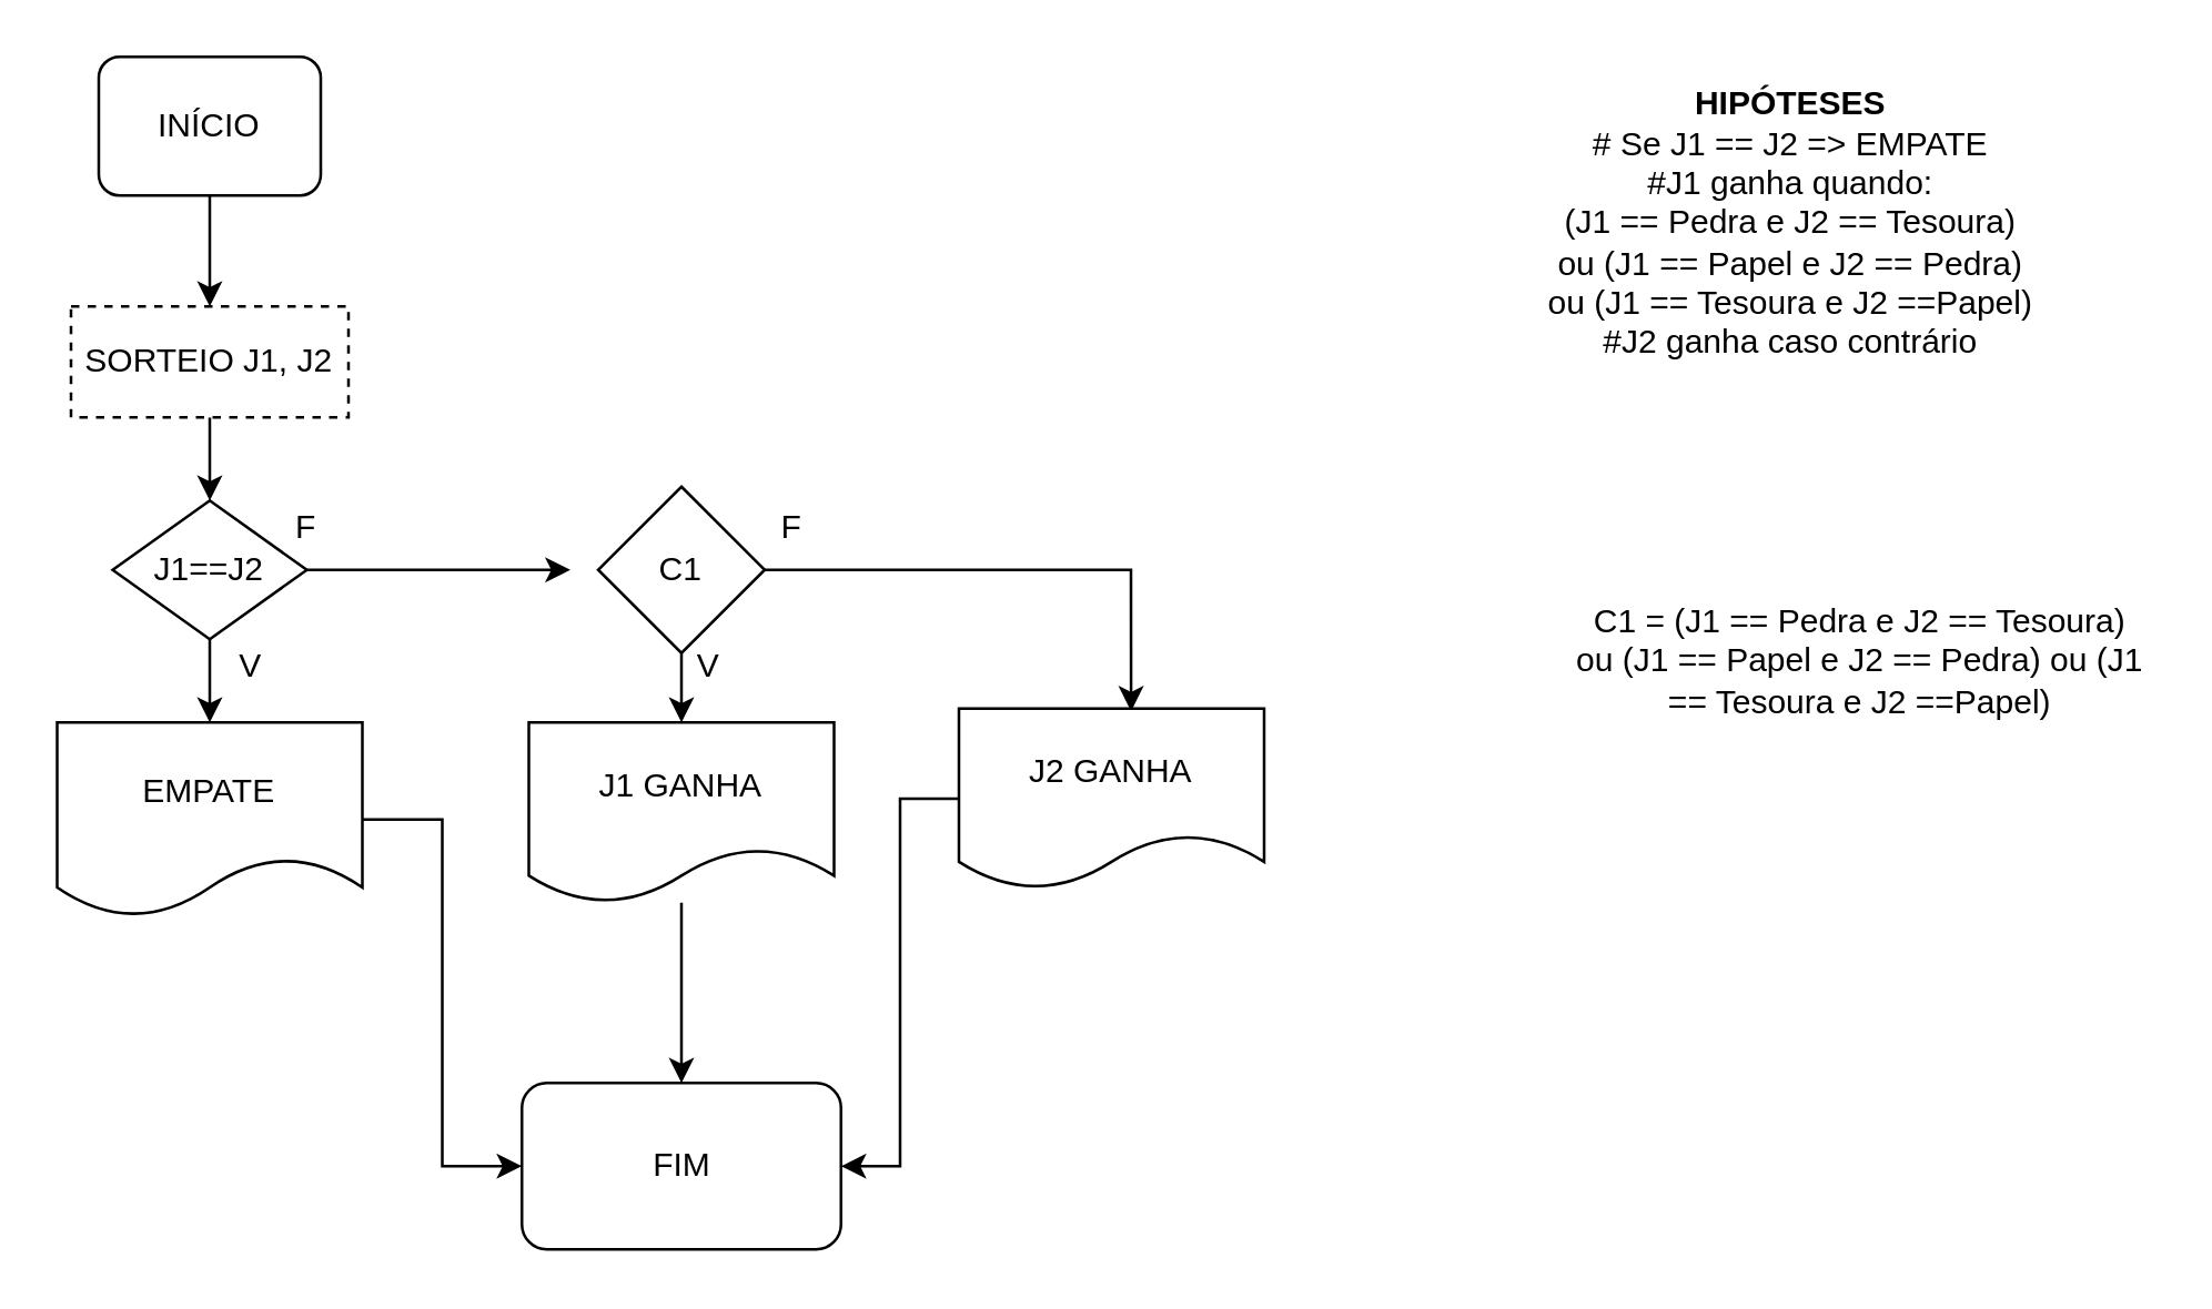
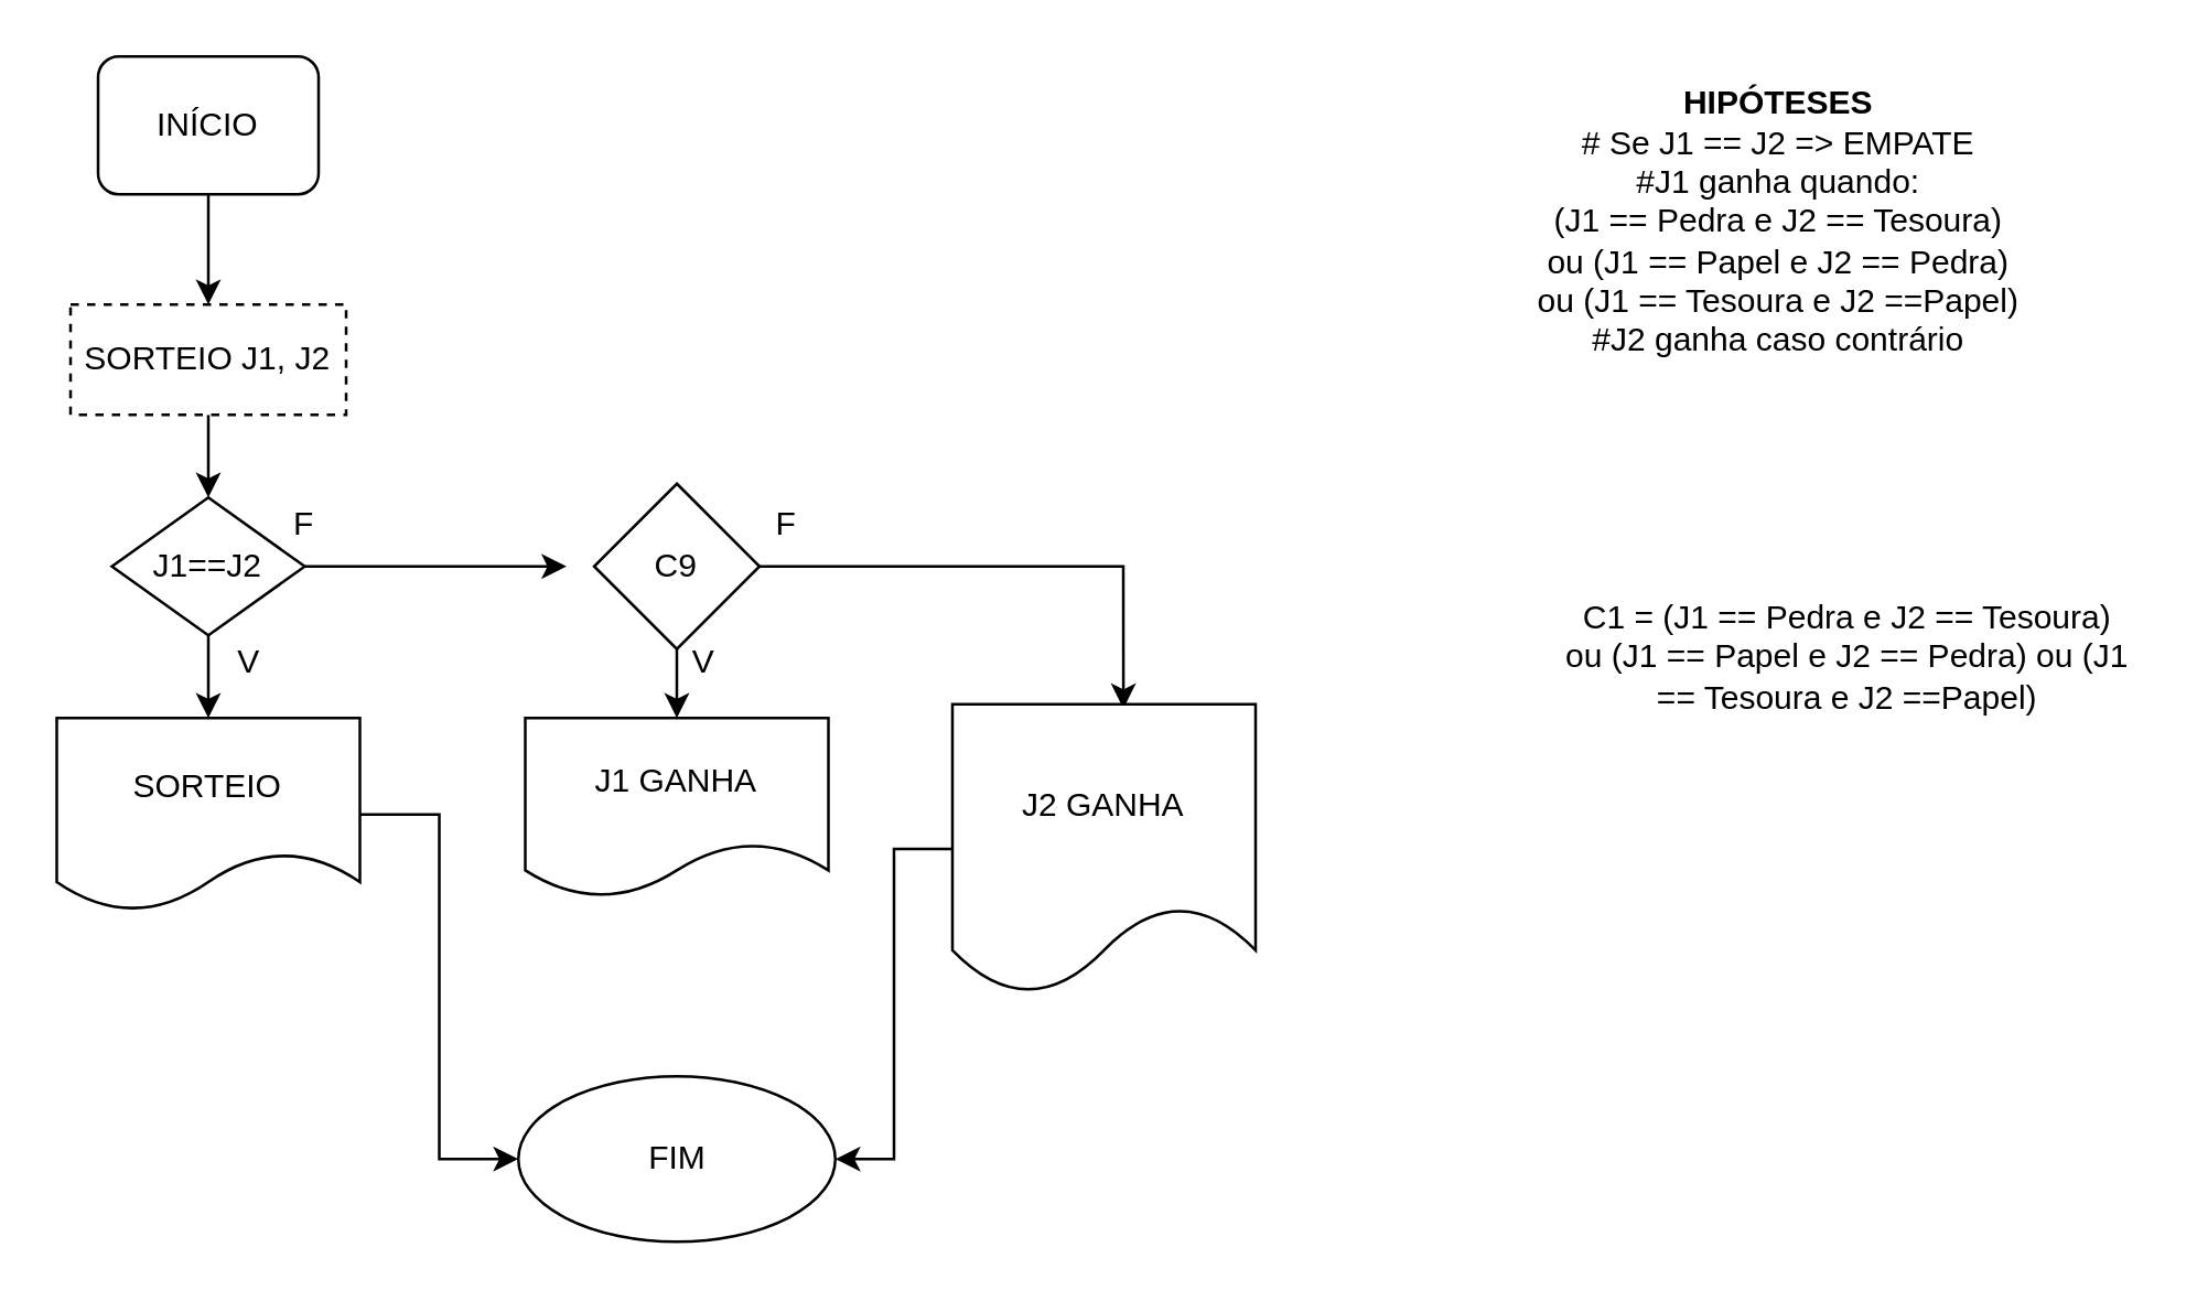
  <mxCell id="0" />
  <mxCell id="1" parent="0" />
  <mxCell id="2" value="&lt;b&gt;HIPÓTESES&lt;/b&gt;&lt;br&gt;# Se J1 == J2 =&amp;gt; EMPATE&lt;br&gt;#J1 ganha quando:&lt;br&gt;(J1 == Pedra e J2 == Tesoura) ou (J1 == Papel e J2 == Pedra) ou (J1 == Tesoura e J2 ==Papel)&lt;br&gt;#J2 ganha caso contrário" style="text;html=1;strokeColor=none;fillColor=none;align=center;verticalAlign=middle;whiteSpace=wrap;rounded=0;" vertex="1" parent="1"><mxGeometry x="555" y="20" width="180" height="120" as="geometry" /></mxCell>
  <mxCell id="3" value="C1 = (J1 == Pedra e J2 == Tesoura) ou (J1 == Papel e J2 == Pedra) ou (J1 == Tesoura e J2 ==Papel)&lt;br&gt;&amp;nbsp;" style="text;html=1;strokeColor=none;fillColor=none;align=center;verticalAlign=middle;whiteSpace=wrap;rounded=0;" vertex="1" parent="1"><mxGeometry x="565" y="190" width="210" height="110" as="geometry" /></mxCell>
  <mxCell id="4" style="edgeStyle=orthogonalEdgeStyle;rounded=0;orthogonalLoop=1;jettySize=auto;html=1;entryX=0.5;entryY=0;entryDx=0;entryDy=0;" edge="1" parent="1" source="5" target="7"><mxGeometry relative="1" as="geometry" /></mxCell>
  <mxCell id="5" value="INÍCIO" style="whiteSpace=wrap;html=1;rounded=1;" vertex="1" parent="1"><mxGeometry x="35" y="20" width="80" height="50" as="geometry" /></mxCell>
  <mxCell id="6" style="edgeStyle=orthogonalEdgeStyle;rounded=0;orthogonalLoop=1;jettySize=auto;html=1;entryX=0.5;entryY=0;entryDx=0;entryDy=0;" edge="1" parent="1" source="7" target="10"><mxGeometry relative="1" as="geometry" /></mxCell>
  <mxCell id="7" value="SORTEIO J1, J2" style="rounded=0;whiteSpace=wrap;html=1;dashed=1;" vertex="1" parent="1"><mxGeometry x="25" y="110" width="100" height="40" as="geometry" /></mxCell>
  <mxCell id="8" style="edgeStyle=orthogonalEdgeStyle;rounded=0;orthogonalLoop=1;jettySize=auto;html=1;entryX=0.5;entryY=0;entryDx=0;entryDy=0;" edge="1" parent="1" source="10" target="12"><mxGeometry relative="1" as="geometry" /></mxCell>
  <mxCell id="9" style="edgeStyle=orthogonalEdgeStyle;rounded=0;orthogonalLoop=1;jettySize=auto;html=1;" edge="1" parent="1" source="10"><mxGeometry relative="1" as="geometry"><mxPoint x="205" y="205" as="targetPoint" /></mxGeometry></mxCell>
  <mxCell id="10" value="J1==J2" style="rhombus;whiteSpace=wrap;html=1;" vertex="1" parent="1"><mxGeometry x="40" y="180" width="70" height="50" as="geometry" /></mxCell>
  <mxCell id="11" style="edgeStyle=orthogonalEdgeStyle;rounded=0;orthogonalLoop=1;jettySize=auto;html=1;entryX=0;entryY=0.5;entryDx=0;entryDy=0;" edge="1" parent="1" source="12" target="26"><mxGeometry relative="1" as="geometry" /></mxCell>
- <mxCell id="12" value="EMPATE" style="shape=document;whiteSpace=wrap;html=1;boundedLbl=1;" vertex="1" parent="1"><mxGeometry x="20" y="260" width="110" height="70" as="geometry" /></mxCell>
+ <mxCell id="12" value="SORTEIO" style="shape=document;whiteSpace=wrap;html=1;boundedLbl=1;" vertex="1" parent="1"><mxGeometry x="20" y="260" width="110" height="70" as="geometry" /></mxCell>
  <mxCell id="13" value="V" style="text;html=1;strokeColor=none;fillColor=none;align=center;verticalAlign=middle;whiteSpace=wrap;rounded=0;" vertex="1" parent="1"><mxGeometry x="70" y="230" width="40" height="20" as="geometry" /></mxCell>
  <mxCell id="14" style="edgeStyle=orthogonalEdgeStyle;rounded=0;orthogonalLoop=1;jettySize=auto;html=1;entryX=0.5;entryY=0;entryDx=0;entryDy=0;" edge="1" parent="1" source="16" target="20"><mxGeometry relative="1" as="geometry" /></mxCell>
  <mxCell id="15" style="edgeStyle=orthogonalEdgeStyle;rounded=0;orthogonalLoop=1;jettySize=auto;html=1;entryX=0.564;entryY=0.015;entryDx=0;entryDy=0;entryPerimeter=0;" edge="1" parent="1" source="16" target="23"><mxGeometry relative="1" as="geometry"><mxPoint x="405" y="240" as="targetPoint" /></mxGeometry></mxCell>
- <mxCell id="16" value="C1" style="rhombus;whiteSpace=wrap;html=1;" vertex="1" parent="1"><mxGeometry x="215" y="175" width="60" height="60" as="geometry" /></mxCell>
+ <mxCell id="16" value="C9" style="rhombus;whiteSpace=wrap;html=1;" vertex="1" parent="1"><mxGeometry x="215" y="175" width="60" height="60" as="geometry" /></mxCell>
  <mxCell id="17" style="edgeStyle=orthogonalEdgeStyle;rounded=0;orthogonalLoop=1;jettySize=auto;html=1;exitX=0.5;exitY=1;exitDx=0;exitDy=0;" edge="1" parent="1" source="16" target="16"><mxGeometry relative="1" as="geometry" /></mxCell>
  <mxCell id="18" value="F" style="text;html=1;strokeColor=none;fillColor=none;align=center;verticalAlign=middle;whiteSpace=wrap;rounded=0;" vertex="1" parent="1"><mxGeometry x="90" y="180" width="40" height="20" as="geometry" /></mxCell>
- <mxCell id="19" style="edgeStyle=orthogonalEdgeStyle;rounded=0;orthogonalLoop=1;jettySize=auto;html=1;entryX=0.5;entryY=0;entryDx=0;entryDy=0;" edge="1" parent="1" source="20" target="26"><mxGeometry relative="1" as="geometry" /></mxCell>
  <mxCell id="20" value="J1 GANHA" style="shape=document;whiteSpace=wrap;html=1;boundedLbl=1;" vertex="1" parent="1"><mxGeometry x="190" y="260" width="110" height="65" as="geometry" /></mxCell>
  <mxCell id="21" value="V" style="text;html=1;strokeColor=none;fillColor=none;align=center;verticalAlign=middle;whiteSpace=wrap;rounded=0;" vertex="1" parent="1"><mxGeometry x="235" y="230" width="40" height="20" as="geometry" /></mxCell>
  <mxCell id="22" style="edgeStyle=orthogonalEdgeStyle;rounded=0;orthogonalLoop=1;jettySize=auto;html=1;entryX=1;entryY=0.5;entryDx=0;entryDy=0;" edge="1" parent="1" source="23" target="26"><mxGeometry relative="1" as="geometry" /></mxCell>
- <mxCell id="23" value="J2 GANHA" style="shape=document;whiteSpace=wrap;html=1;boundedLbl=1;" vertex="1" parent="1"><mxGeometry x="345" y="255" width="110" height="65" as="geometry" /></mxCell>
+ <mxCell id="23" value="J2 GANHA" style="shape=document;whiteSpace=wrap;html=1;boundedLbl=1;" vertex="1" parent="1"><mxGeometry x="345" y="255" width="110" height="105" as="geometry" /></mxCell>
  <mxCell id="24" value="F" style="text;html=1;strokeColor=none;fillColor=none;align=center;verticalAlign=middle;whiteSpace=wrap;rounded=0;" vertex="1" parent="1"><mxGeometry x="265" y="180" width="40" height="20" as="geometry" /></mxCell>
  <mxCell id="25" style="edgeStyle=orthogonalEdgeStyle;rounded=0;orthogonalLoop=1;jettySize=auto;html=1;exitX=0.5;exitY=1;exitDx=0;exitDy=0;" edge="1" parent="1" source="13" target="13"><mxGeometry relative="1" as="geometry" /></mxCell>
- <mxCell id="26" value="FIM" style="whiteSpace=wrap;html=1;rounded=1;" vertex="1" parent="1"><mxGeometry x="187.5" y="390" width="115" height="60" as="geometry" /></mxCell>
+ <mxCell id="26" value="FIM" style="ellipse;whiteSpace=wrap;html=1;" vertex="1" parent="1"><mxGeometry x="187.5" y="390" width="115" height="60" as="geometry" /></mxCell>
